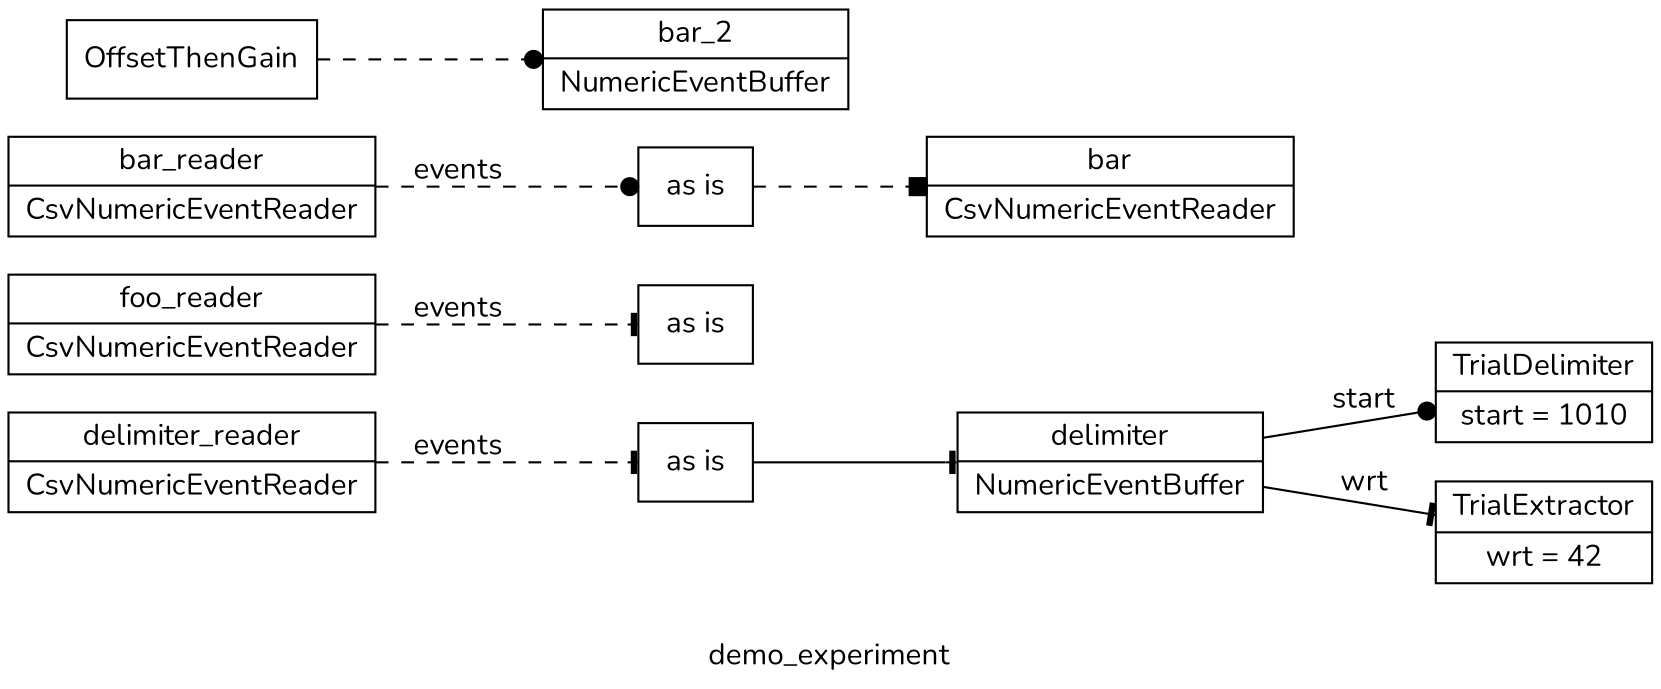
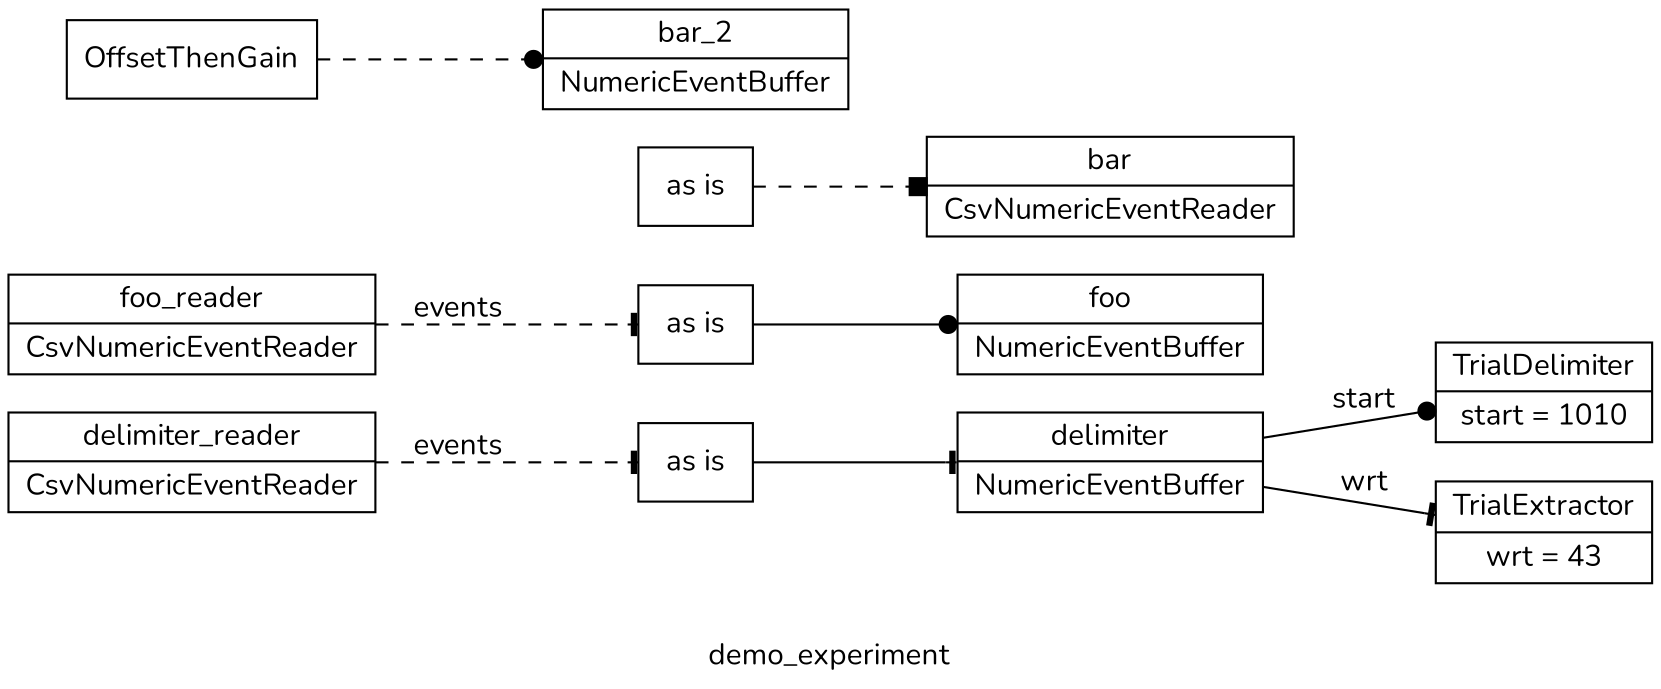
  digraph {
    fontname=Nunito
    label=demo_experiment
    rankdir=LR
    node [fontname=Nunito shape=record]
    edge [arrowhead=tee fontname=Nunito style=dashed]
    n1 [label="delimiter_reader|CsvNumericEventReader"]
    n2 [label="as is"]
    n3 [label="delimiter|NumericEventBuffer"]
    n4 [label="foo_reader|CsvNumericEventReader"]
    n5 [label="as is"]
-   n7 [label="bar_reader|CsvNumericEventReader"]
+   n6 [label="foo|NumericEventBuffer"]
    n8 [label="as is"]
    n9 [label="bar|CsvNumericEventReader"]
    n10 [label=OffsetThenGain]
    n11 [label="bar_2|NumericEventBuffer"]
    n12 [label="TrialDelimiter|start = 1010"]
-   n13 [label="TrialExtractor|wrt = 42"]
+   n13 [label="TrialExtractor|wrt = 43"]
    n1 -> n2 [label=events]
    n2 -> n3 [style=solid]
    n3 -> n12 [arrowhead=dot arrowtail=none label=start style=solid]
    n3 -> n13 [arrowtail=none label=wrt style=solid]
    n4 -> n5 [label=events]
-   n7 -> n8 [arrowhead=dot label=events]
+   n5 -> n6 [arrowhead=dot style=solid]
    n8 -> n9 [arrowhead=box]
    n10 -> n11 [arrowhead=dot]
  }
